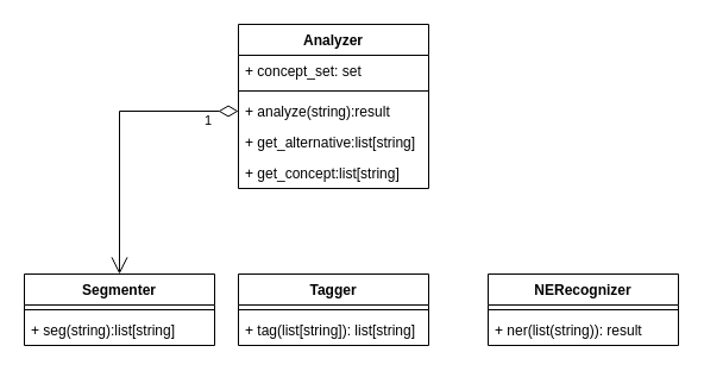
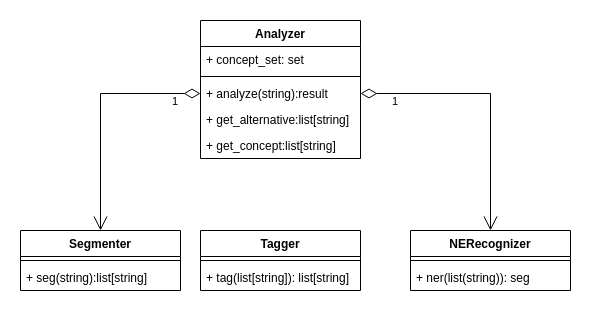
  <mxCell id="0" />
  <mxCell id="1" parent="0" />
  <mxCell id="2" value="Analyzer" style="swimlane;fontStyle=1;align=center;verticalAlign=top;childLayout=stackLayout;horizontal=1;startSize=26;horizontalStack=0;resizeParent=1;resizeParentMax=0;resizeLast=0;collapsible=1;marginBottom=0;" vertex="1" parent="1"><mxGeometry x="200" y="20" width="160" height="138" as="geometry" /></mxCell>
  <mxCell id="3" value="+ concept_set: set" style="text;strokeColor=none;fillColor=none;align=left;verticalAlign=top;spacingLeft=4;spacingRight=4;overflow=hidden;rotatable=0;points=[[0,0.5],[1,0.5]];portConstraint=eastwest;" vertex="1" parent="2"><mxGeometry y="26" width="160" height="26" as="geometry" /></mxCell>
  <mxCell id="4" value="" style="line;strokeWidth=1;fillColor=none;align=left;verticalAlign=middle;spacingTop=-1;spacingLeft=3;spacingRight=3;rotatable=0;labelPosition=right;points=[];portConstraint=eastwest;" vertex="1" parent="2"><mxGeometry y="52" width="160" height="8" as="geometry" /></mxCell>
  <mxCell id="5" value="+ analyze(string):result" style="text;strokeColor=none;fillColor=none;align=left;verticalAlign=top;spacingLeft=4;spacingRight=4;overflow=hidden;rotatable=0;points=[[0,0.5],[1,0.5]];portConstraint=eastwest;" vertex="1" parent="2"><mxGeometry y="60" width="160" height="26" as="geometry" /></mxCell>
  <mxCell id="6" value="+ get_alternative:list[string]" style="text;strokeColor=none;fillColor=none;align=left;verticalAlign=top;spacingLeft=4;spacingRight=4;overflow=hidden;rotatable=0;points=[[0,0.5],[1,0.5]];portConstraint=eastwest;" vertex="1" parent="2"><mxGeometry y="86" width="160" height="26" as="geometry" /></mxCell>
  <mxCell id="7" value="+ get_concept:list[string]" style="text;strokeColor=none;fillColor=none;align=left;verticalAlign=top;spacingLeft=4;spacingRight=4;overflow=hidden;rotatable=0;points=[[0,0.5],[1,0.5]];portConstraint=eastwest;" vertex="1" parent="2"><mxGeometry y="112" width="160" height="26" as="geometry" /></mxCell>
  <mxCell id="8" value="Segmenter" style="swimlane;fontStyle=1;align=center;verticalAlign=top;childLayout=stackLayout;horizontal=1;startSize=26;horizontalStack=0;resizeParent=1;resizeParentMax=0;resizeLast=0;collapsible=1;marginBottom=0;" vertex="1" parent="1"><mxGeometry x="20" y="230" width="160" height="60" as="geometry" /></mxCell>
  <mxCell id="9" value="" style="line;strokeWidth=1;fillColor=none;align=left;verticalAlign=middle;spacingTop=-1;spacingLeft=3;spacingRight=3;rotatable=0;labelPosition=right;points=[];portConstraint=eastwest;" vertex="1" parent="8"><mxGeometry y="26" width="160" height="8" as="geometry" /></mxCell>
  <mxCell id="10" value="+ seg(string):list[string]" style="text;strokeColor=none;fillColor=none;align=left;verticalAlign=top;spacingLeft=4;spacingRight=4;overflow=hidden;rotatable=0;points=[[0,0.5],[1,0.5]];portConstraint=eastwest;" vertex="1" parent="8"><mxGeometry y="34" width="160" height="26" as="geometry" /></mxCell>
  <mxCell id="11" value="Tagger" style="swimlane;fontStyle=1;align=center;verticalAlign=top;childLayout=stackLayout;horizontal=1;startSize=26;horizontalStack=0;resizeParent=1;resizeParentMax=0;resizeLast=0;collapsible=1;marginBottom=0;" vertex="1" parent="1"><mxGeometry x="200" y="230" width="160" height="60" as="geometry" /></mxCell>
  <mxCell id="12" value="" style="line;strokeWidth=1;fillColor=none;align=left;verticalAlign=middle;spacingTop=-1;spacingLeft=3;spacingRight=3;rotatable=0;labelPosition=right;points=[];portConstraint=eastwest;" vertex="1" parent="11"><mxGeometry y="26" width="160" height="8" as="geometry" /></mxCell>
  <mxCell id="13" value="+ tag(list[string]): list[string]" style="text;strokeColor=none;fillColor=none;align=left;verticalAlign=top;spacingLeft=4;spacingRight=4;overflow=hidden;rotatable=0;points=[[0,0.5],[1,0.5]];portConstraint=eastwest;" vertex="1" parent="11"><mxGeometry y="34" width="160" height="26" as="geometry" /></mxCell>
  <mxCell id="14" value="NERecognizer" style="swimlane;fontStyle=1;align=center;verticalAlign=top;childLayout=stackLayout;horizontal=1;startSize=26;horizontalStack=0;resizeParent=1;resizeParentMax=0;resizeLast=0;collapsible=1;marginBottom=0;" vertex="1" parent="1"><mxGeometry x="410" y="230" width="160" height="60" as="geometry" /></mxCell>
  <mxCell id="15" value="" style="line;strokeWidth=1;fillColor=none;align=left;verticalAlign=middle;spacingTop=-1;spacingLeft=3;spacingRight=3;rotatable=0;labelPosition=right;points=[];portConstraint=eastwest;" vertex="1" parent="14"><mxGeometry y="26" width="160" height="8" as="geometry" /></mxCell>
- <mxCell id="16" value="+ ner(list(string)): result" style="text;strokeColor=none;fillColor=none;align=left;verticalAlign=top;spacingLeft=4;spacingRight=4;overflow=hidden;rotatable=0;points=[[0,0.5],[1,0.5]];portConstraint=eastwest;" vertex="1" parent="14"><mxGeometry y="34" width="160" height="26" as="geometry" /></mxCell>
+ <mxCell id="16" value="+ ner(list(string)): seg" style="text;strokeColor=none;fillColor=none;align=left;verticalAlign=top;spacingLeft=4;spacingRight=4;overflow=hidden;rotatable=0;points=[[0,0.5],[1,0.5]];portConstraint=eastwest;" vertex="1" parent="14"><mxGeometry y="34" width="160" height="26" as="geometry" /></mxCell>
  <mxCell id="17" value="1" style="endArrow=open;html=1;endSize=12;startArrow=diamondThin;startSize=14;startFill=0;edgeStyle=orthogonalEdgeStyle;align=left;verticalAlign=bottom;rounded=0;entryX=0.5;entryY=0;entryDx=0;entryDy=0;exitX=0;exitY=0.5;exitDx=0;exitDy=0;" edge="1" parent="1" source="5" target="8"><mxGeometry x="-0.747" y="17" relative="1" as="geometry"><mxPoint x="-60" y="160" as="sourcePoint" /><mxPoint x="100" y="160" as="targetPoint" /><mxPoint as="offset" /></mxGeometry></mxCell>
+ <mxCell id="18" value="1" style="endArrow=open;html=1;endSize=12;startArrow=diamondThin;startSize=14;startFill=0;edgeStyle=orthogonalEdgeStyle;align=left;verticalAlign=bottom;rounded=0;entryX=0.5;entryY=0;entryDx=0;entryDy=0;exitX=1;exitY=0.5;exitDx=0;exitDy=0;" edge="1" parent="1" source="5" target="14"><mxGeometry x="-0.775" y="-17" relative="1" as="geometry"><mxPoint x="490" y="80" as="sourcePoint" /><mxPoint x="600" y="450" as="targetPoint" /><mxPoint as="offset" /></mxGeometry></mxCell>
